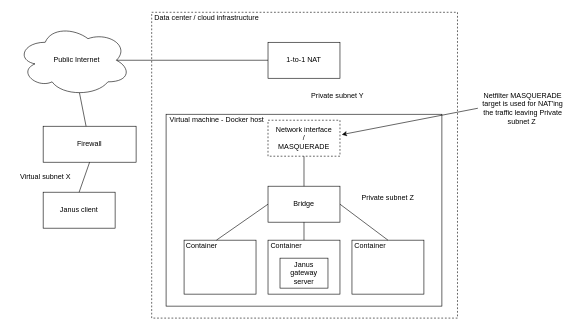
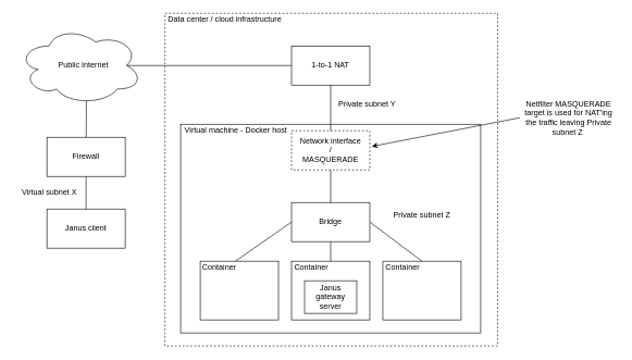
  <mxCell id="0" />
  <mxCell id="1" parent="0" />
  <mxCell id="2" value="" style="whiteSpace=wrap;html=1;aspect=fixed;fillColor=none;dashed=1;" vertex="1" parent="1"><mxGeometry x="252" y="20" width="510" height="510" as="geometry" /></mxCell>
  <mxCell id="3" value="Janus client" style="rounded=0;whiteSpace=wrap;html=1;" vertex="1" parent="1"><mxGeometry x="71" y="320" width="120" height="60" as="geometry" /></mxCell>
- <mxCell id="4" value="Firewall" style="rounded=0;whiteSpace=wrap;html=1;" vertex="1" parent="1"><mxGeometry x="71" y="210" width="155" height="60" as="geometry" /></mxCell>
+ <mxCell id="4" value="Firewall" style="rounded=0;whiteSpace=wrap;html=1;" vertex="1" parent="1"><mxGeometry x="71" y="210" width="120" height="60" as="geometry" /></mxCell>
  <mxCell id="5" value="" style="ellipse;shape=cloud;whiteSpace=wrap;html=1;" vertex="1" parent="1"><mxGeometry x="27" y="40" width="190" height="120" as="geometry" /></mxCell>
  <mxCell id="6" value="1-to-1 NAT" style="rounded=0;whiteSpace=wrap;html=1;" vertex="1" parent="1"><mxGeometry x="446" y="70" width="120" height="60" as="geometry" /></mxCell>
  <mxCell id="7" value="Data center / cloud infrastructure" style="text;html=1;strokeColor=none;fillColor=none;align=center;verticalAlign=middle;whiteSpace=wrap;rounded=0;dashed=1;" vertex="1" parent="1"><mxGeometry x="252" y="20" width="184" height="20" as="geometry" /></mxCell>
  <mxCell id="8" value="" style="rounded=0;whiteSpace=wrap;html=1;" vertex="1" parent="1"><mxGeometry x="276" y="190" width="460" height="320" as="geometry" /></mxCell>
  <mxCell id="9" value="Virtual machine - Docker host" style="text;html=1;strokeColor=none;fillColor=none;align=center;verticalAlign=middle;whiteSpace=wrap;rounded=0;dashed=1;" vertex="1" parent="1"><mxGeometry x="276" y="190" width="170" height="20" as="geometry" /></mxCell>
  <mxCell id="10" value="" style="endArrow=none;html=1;exitX=0.5;exitY=0;exitDx=0;exitDy=0;entryX=0.5;entryY=1;entryDx=0;entryDy=0;" edge="1" parent="1" source="3" target="4"><mxGeometry width="50" height="50" relative="1" as="geometry"><mxPoint x="401" y="450" as="sourcePoint" /><mxPoint x="451" y="400" as="targetPoint" /></mxGeometry></mxCell>
  <mxCell id="11" value="" style="endArrow=none;html=1;entryX=0;entryY=0.5;entryDx=0;entryDy=0;exitX=0.875;exitY=0.5;exitDx=0;exitDy=0;exitPerimeter=0;" edge="1" parent="1" source="5" target="6"><mxGeometry width="50" height="50" relative="1" as="geometry"><mxPoint x="176" y="220" as="sourcePoint" /><mxPoint x="226" y="170" as="targetPoint" /></mxGeometry></mxCell>
  <mxCell id="12" value="Bridge" style="rounded=0;whiteSpace=wrap;html=1;" vertex="1" parent="1"><mxGeometry x="446" y="310" width="120" height="60" as="geometry" /></mxCell>
  <mxCell id="13" value="" style="rounded=0;whiteSpace=wrap;html=1;" vertex="1" parent="1"><mxGeometry x="306" y="400" width="120" height="90" as="geometry" /></mxCell>
  <mxCell id="14" value="" style="rounded=0;whiteSpace=wrap;html=1;" vertex="1" parent="1"><mxGeometry x="446" y="400" width="120" height="90" as="geometry" /></mxCell>
  <mxCell id="15" value="" style="rounded=0;whiteSpace=wrap;html=1;" vertex="1" parent="1"><mxGeometry x="586" y="400" width="120" height="90" as="geometry" /></mxCell>
  <mxCell id="16" value="Network interface&lt;br&gt;/&lt;br&gt;MASQUERADE" style="rounded=0;whiteSpace=wrap;html=1;dashed=1;" vertex="1" parent="1"><mxGeometry x="446" y="200" width="120" height="60" as="geometry" /></mxCell>
  <mxCell id="17" value="Virtual subnet X" style="text;html=1;strokeColor=none;fillColor=none;align=center;verticalAlign=middle;whiteSpace=wrap;rounded=0;" vertex="1" parent="1"><mxGeometry x="20" y="285" width="110" height="20" as="geometry" /></mxCell>
  <mxCell id="18" value="Private subnet Y" style="text;html=1;strokeColor=none;fillColor=none;align=center;verticalAlign=middle;whiteSpace=wrap;rounded=0;" vertex="1" parent="1"><mxGeometry x="507" y="150" width="110" height="20" as="geometry" /></mxCell>
+ <mxCell id="19" value="" style="endArrow=none;html=1;entryX=0.5;entryY=1;entryDx=0;entryDy=0;exitX=0.5;exitY=0;exitDx=0;exitDy=0;" edge="1" parent="1" source="16" target="6"><mxGeometry width="50" height="50" relative="1" as="geometry"><mxPoint x="246" y="310" as="sourcePoint" /><mxPoint x="296" y="260" as="targetPoint" /></mxGeometry></mxCell>
  <mxCell id="20" value="" style="endArrow=none;html=1;entryX=0.5;entryY=1;entryDx=0;entryDy=0;exitX=0.5;exitY=0;exitDx=0;exitDy=0;" edge="1" parent="1" source="12" target="16"><mxGeometry width="50" height="50" relative="1" as="geometry"><mxPoint x="16" y="420" as="sourcePoint" /><mxPoint x="66" y="370" as="targetPoint" /></mxGeometry></mxCell>
  <mxCell id="21" value="" style="endArrow=none;html=1;entryX=0;entryY=0.5;entryDx=0;entryDy=0;exitX=0.45;exitY=0;exitDx=0;exitDy=0;exitPerimeter=0;" edge="1" parent="1" source="13" target="12"><mxGeometry width="50" height="50" relative="1" as="geometry"><mxPoint x="96" y="470" as="sourcePoint" /><mxPoint x="146" y="420" as="targetPoint" /></mxGeometry></mxCell>
  <mxCell id="22" value="" style="endArrow=none;html=1;exitX=0.5;exitY=0;exitDx=0;exitDy=0;" edge="1" parent="1" source="14" target="12"><mxGeometry width="50" height="50" relative="1" as="geometry"><mxPoint x="466" y="420" as="sourcePoint" /><mxPoint x="516" y="370" as="targetPoint" /></mxGeometry></mxCell>
  <mxCell id="23" value="Private subnet Z" style="text;html=1;strokeColor=none;fillColor=none;align=center;verticalAlign=middle;whiteSpace=wrap;rounded=0;" vertex="1" parent="1"><mxGeometry x="591" y="320" width="110" height="20" as="geometry" /></mxCell>
  <mxCell id="24" value="" style="endArrow=none;html=1;entryX=1;entryY=0.5;entryDx=0;entryDy=0;exitX=0.5;exitY=0;exitDx=0;exitDy=0;" edge="1" parent="1" source="15" target="12"><mxGeometry width="50" height="50" relative="1" as="geometry"><mxPoint x="370" y="410" as="sourcePoint" /><mxPoint x="456" y="350" as="targetPoint" /></mxGeometry></mxCell>
  <mxCell id="25" value="Public Internet" style="text;html=1;strokeColor=none;fillColor=none;align=center;verticalAlign=middle;whiteSpace=wrap;rounded=0;" vertex="1" parent="1"><mxGeometry x="72" y="90" width="110" height="20" as="geometry" /></mxCell>
  <mxCell id="26" value="" style="endArrow=none;html=1;entryX=0.55;entryY=0.95;entryDx=0;entryDy=0;entryPerimeter=0;" edge="1" parent="1" source="4" target="5"><mxGeometry width="50" height="50" relative="1" as="geometry"><mxPoint x="-58" y="230" as="sourcePoint" /><mxPoint x="-8" y="180" as="targetPoint" /></mxGeometry></mxCell>
  <mxCell id="27" value="" style="endArrow=classic;html=1;entryX=1.025;entryY=0.4;entryDx=0;entryDy=0;entryPerimeter=0;" edge="1" parent="1" target="16"><mxGeometry width="50" height="50" relative="1" as="geometry"><mxPoint x="796" y="180" as="sourcePoint" /><mxPoint x="906" y="170" as="targetPoint" /></mxGeometry></mxCell>
  <mxCell id="28" value="Netfilter MASQUERADE target is used for NAT'ing the traffic leaving Private subnet Z&amp;nbsp;" style="text;html=1;strokeColor=none;fillColor=none;align=center;verticalAlign=middle;whiteSpace=wrap;rounded=0;" vertex="1" parent="1"><mxGeometry x="796" y="140" width="150" height="80" as="geometry" /></mxCell>
  <mxCell id="29" value="Container" style="text;html=1;strokeColor=none;fillColor=none;align=center;verticalAlign=middle;whiteSpace=wrap;rounded=0;" vertex="1" parent="1"><mxGeometry x="586" y="400" width="61" height="20" as="geometry" /></mxCell>
  <mxCell id="30" value="Container" style="text;html=1;strokeColor=none;fillColor=none;align=center;verticalAlign=middle;whiteSpace=wrap;rounded=0;" vertex="1" parent="1"><mxGeometry x="446" y="400" width="61" height="20" as="geometry" /></mxCell>
  <mxCell id="31" value="Container" style="text;html=1;strokeColor=none;fillColor=none;align=center;verticalAlign=middle;whiteSpace=wrap;rounded=0;" vertex="1" parent="1"><mxGeometry x="305" y="400" width="61" height="20" as="geometry" /></mxCell>
  <mxCell id="32" value="Janus gateway server" style="rounded=0;whiteSpace=wrap;html=1;fillColor=#ffffff;" vertex="1" parent="1"><mxGeometry x="466" y="430" width="80" height="50" as="geometry" /></mxCell>
